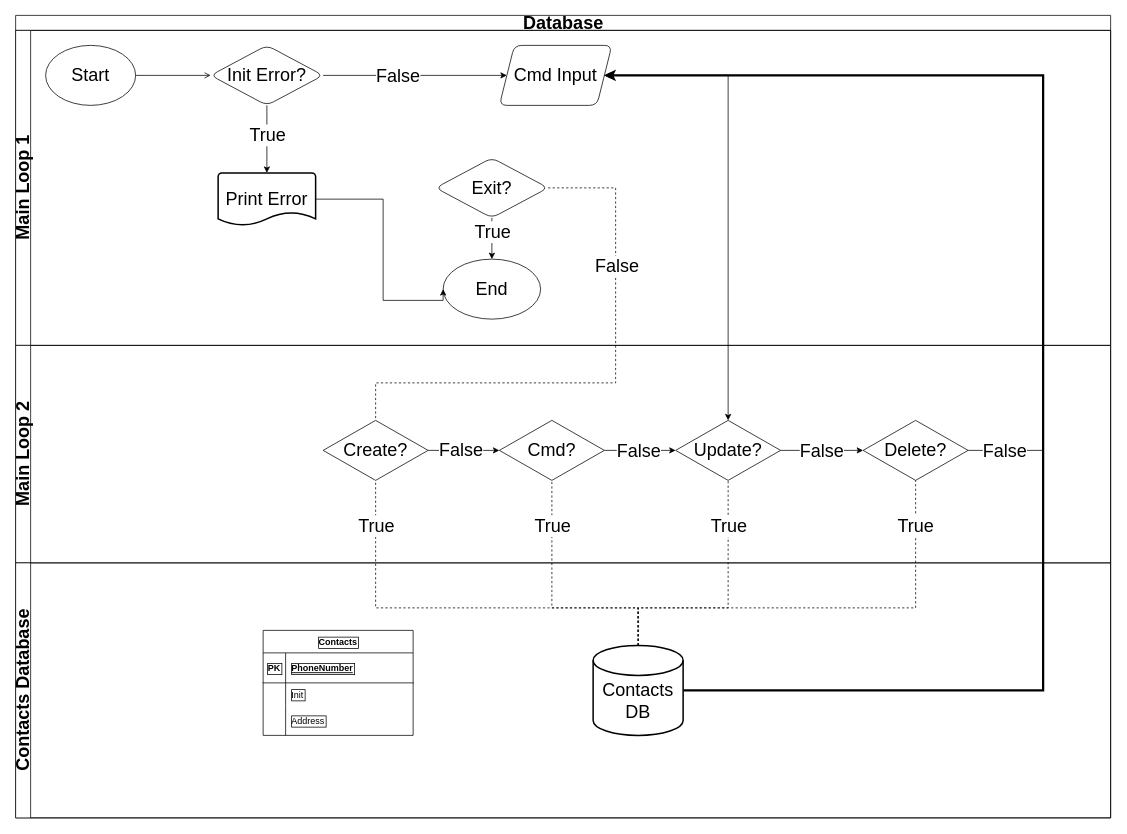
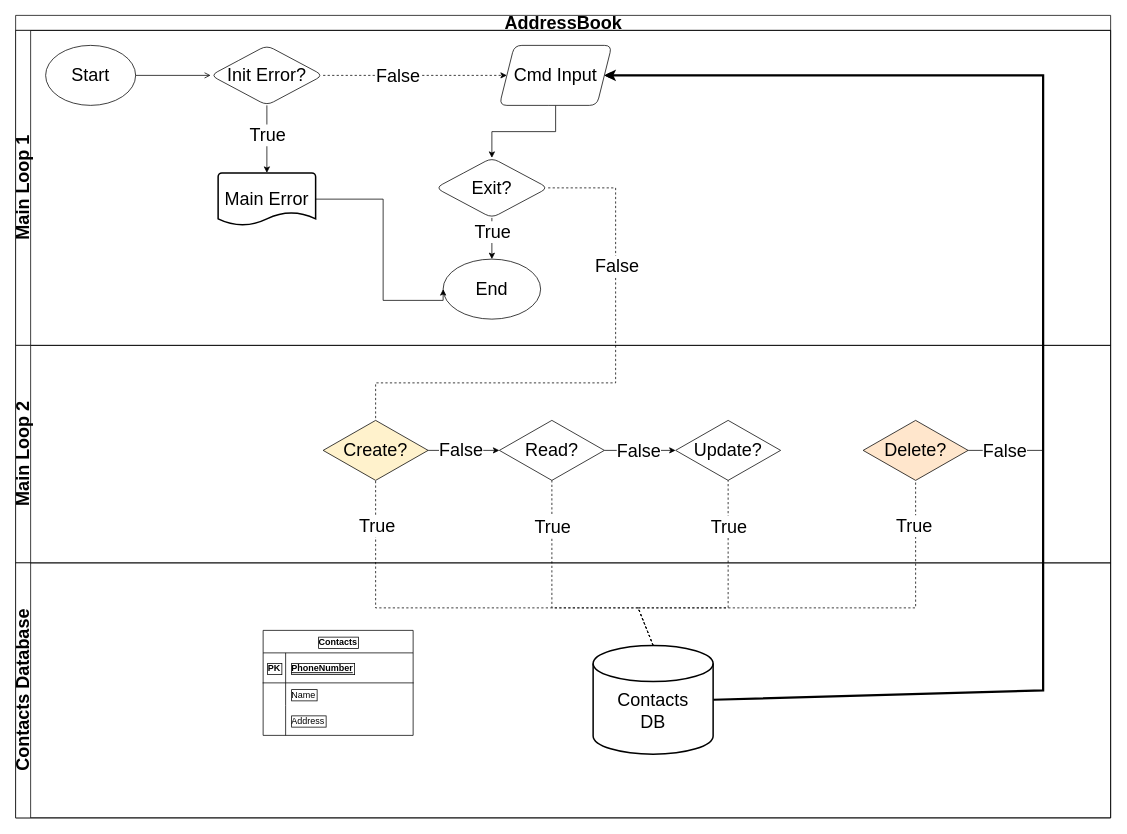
  <mxCell id="0" />
  <mxCell id="1" parent="0" />
- <mxCell id="2" value="Database" style="swimlane;childLayout=stackLayout;resizeParent=1;resizeParentMax=0;horizontal=1;startSize=20;horizontalStack=0;html=1;fontSize=24;" parent="1" vertex="1"><mxGeometry x="20" y="20" width="1460" height="1070" as="geometry" /></mxCell>
+ <mxCell id="2" value="AddressBook" style="swimlane;childLayout=stackLayout;resizeParent=1;resizeParentMax=0;horizontal=1;startSize=20;horizontalStack=0;html=1;fontSize=24;" parent="1" vertex="1"><mxGeometry x="20" y="20" width="1460" height="1070" as="geometry" /></mxCell>
  <mxCell id="3" value="Main Loop 1" style="swimlane;startSize=20;horizontal=0;html=1;fontSize=24;" parent="2" vertex="1"><mxGeometry y="20" width="1460" height="420" as="geometry" /></mxCell>
  <mxCell id="4" value="Start" style="ellipse;whiteSpace=wrap;html=1;fontSize=24;" parent="3" vertex="1"><mxGeometry x="40" y="20" width="120" height="80" as="geometry" /></mxCell>
  <mxCell id="5" value="" style="edgeStyle=orthogonalEdgeStyle;rounded=0;orthogonalLoop=1;jettySize=auto;html=1;fontSize=24;exitX=1;exitY=0.5;exitDx=0;exitDy=0;entryX=0;entryY=0.5;entryDx=0;entryDy=0;endArrow=open;" parent="3" source="4" target="8" edge="1"><mxGeometry relative="1" as="geometry"><mxPoint x="350" y="60" as="sourcePoint" /></mxGeometry></mxCell>
  <mxCell id="6" value="" style="edgeStyle=orthogonalEdgeStyle;rounded=0;orthogonalLoop=1;jettySize=auto;html=1;fontSize=24;entryX=0.5;entryY=0;entryDx=0;entryDy=0;entryPerimeter=0;" parent="3" source="8" target="16" edge="1"><mxGeometry relative="1" as="geometry" /></mxCell>
  <mxCell id="7" value="True" style="edgeLabel;html=1;align=center;verticalAlign=middle;resizable=0;points=[];fontSize=24;" parent="6" vertex="1" connectable="0"><mxGeometry x="-0.196" y="-1" relative="1" as="geometry"><mxPoint x="1" y="3" as="offset" /></mxGeometry></mxCell>
  <mxCell id="8" value="Init Error?" style="rhombus;whiteSpace=wrap;html=1;fontSize=24;rounded=1;" parent="3" vertex="1"><mxGeometry x="260" y="20" width="150" height="80" as="geometry" /></mxCell>
  <mxCell id="9" value="End" style="ellipse;whiteSpace=wrap;html=1;fontSize=24;" parent="3" vertex="1"><mxGeometry x="570" y="305" width="130" height="80" as="geometry" /></mxCell>
- <mxCell id="10" value="" style="edgeStyle=orthogonalEdgeStyle;rounded=0;orthogonalLoop=1;jettySize=auto;html=1;fontSize=24;" parent="3" source="11" target="29" edge="1"><mxGeometry relative="1" as="geometry" /></mxCell>
+ <mxCell id="10" value="" style="edgeStyle=orthogonalEdgeStyle;rounded=0;orthogonalLoop=1;jettySize=auto;html=1;fontSize=24;" parent="3" source="11" target="19" edge="1"><mxGeometry relative="1" as="geometry" /></mxCell>
  <mxCell id="11" value="Cmd Input" style="shape=parallelogram;perimeter=parallelogramPerimeter;whiteSpace=wrap;html=1;fixedSize=1;fontSize=24;rounded=1;" parent="3" vertex="1"><mxGeometry x="645" y="20" width="150" height="80" as="geometry" /></mxCell>
- <mxCell id="12" style="edgeStyle=orthogonalEdgeStyle;rounded=0;orthogonalLoop=1;jettySize=auto;html=1;entryX=0;entryY=0.5;entryDx=0;entryDy=0;fontSize=24;" parent="3" source="8" target="11" edge="1"><mxGeometry relative="1" as="geometry" /></mxCell>
+ <mxCell id="12" style="edgeStyle=orthogonalEdgeStyle;rounded=0;orthogonalLoop=1;jettySize=auto;html=1;entryX=0;entryY=0.5;entryDx=0;entryDy=0;fontSize=24;dashed=1;" parent="3" source="8" target="11" edge="1"><mxGeometry relative="1" as="geometry" /></mxCell>
  <mxCell id="13" value="False" style="edgeLabel;html=1;align=center;verticalAlign=middle;resizable=0;points=[];fontSize=24;" parent="12" vertex="1" connectable="0"><mxGeometry x="-0.193" y="1" relative="1" as="geometry"><mxPoint y="1" as="offset" /></mxGeometry></mxCell>
  <mxCell id="14" value="False" style="edgeLabel;html=1;align=center;verticalAlign=middle;resizable=0;points=[];fontSize=24;" parent="12" vertex="1" connectable="0"><mxGeometry x="-0.193" y="1" relative="1" as="geometry"><mxPoint y="1" as="offset" /></mxGeometry></mxCell>
  <mxCell id="15" style="edgeStyle=orthogonalEdgeStyle;rounded=0;orthogonalLoop=1;jettySize=auto;html=1;fontSize=24;entryX=0;entryY=0.5;entryDx=0;entryDy=0;exitX=1;exitY=0.5;exitDx=0;exitDy=0;exitPerimeter=0;" parent="3" source="16" target="9" edge="1"><mxGeometry relative="1" as="geometry"><mxPoint x="320" y="290" as="sourcePoint" /><mxPoint x="330" y="340" as="targetPoint" /><Array as="points"><mxPoint x="490" y="225" /><mxPoint x="490" y="360" /></Array></mxGeometry></mxCell>
- <mxCell id="16" value="Print Error" style="strokeWidth=2;html=1;shape=mxgraph.flowchart.document2;whiteSpace=wrap;size=0.25;fontSize=24;" parent="3" vertex="1"><mxGeometry x="270" y="190" width="130" height="70" as="geometry" /></mxCell>
+ <mxCell id="16" value="Main Error" style="strokeWidth=2;html=1;shape=mxgraph.flowchart.document2;whiteSpace=wrap;size=0.25;fontSize=24;" parent="3" vertex="1"><mxGeometry x="270" y="190" width="130" height="70" as="geometry" /></mxCell>
  <mxCell id="17" value="" style="edgeStyle=orthogonalEdgeStyle;rounded=0;orthogonalLoop=1;jettySize=auto;html=1;fontSize=24;entryX=0.5;entryY=0;entryDx=0;entryDy=0;" parent="3" source="19" target="9" edge="1"><mxGeometry relative="1" as="geometry" /></mxCell>
  <mxCell id="18" value="True" style="edgeLabel;html=1;align=center;verticalAlign=middle;resizable=0;points=[];fontSize=24;" parent="17" vertex="1" connectable="0"><mxGeometry x="0.005" y="1" relative="1" as="geometry"><mxPoint x="-1" y="-10" as="offset" /></mxGeometry></mxCell>
  <mxCell id="19" value="Exit?" style="rhombus;whiteSpace=wrap;html=1;fontSize=24;rounded=1;" parent="3" vertex="1"><mxGeometry x="560" y="170" width="150" height="80" as="geometry" /></mxCell>
  <mxCell id="20" value="Main Loop 2" style="swimlane;startSize=20;horizontal=0;html=1;fontSize=24;" parent="2" vertex="1"><mxGeometry y="440" width="1460" height="290" as="geometry" /></mxCell>
  <mxCell id="21" value="" style="edgeStyle=orthogonalEdgeStyle;rounded=0;orthogonalLoop=1;jettySize=auto;html=1;fontSize=24;" parent="20" source="23" target="26" edge="1"><mxGeometry relative="1" as="geometry" /></mxCell>
  <mxCell id="22" value="False" style="edgeLabel;html=1;align=center;verticalAlign=middle;resizable=0;points=[];fontSize=24;" parent="21" vertex="1" connectable="0"><mxGeometry x="-0.09" y="1" relative="1" as="geometry"><mxPoint as="offset" /></mxGeometry></mxCell>
- <mxCell id="23" value="Create?" style="rhombus;whiteSpace=wrap;html=1;fontSize=24;" parent="20" vertex="1"><mxGeometry x="410" y="100" width="140" height="80" as="geometry" /></mxCell>
+ <mxCell id="23" value="Create?" style="rhombus;whiteSpace=wrap;html=1;fontSize=24;fillColor=#fff2cc;" parent="20" vertex="1"><mxGeometry x="410" y="100" width="140" height="80" as="geometry" /></mxCell>
  <mxCell id="24" value="" style="edgeStyle=orthogonalEdgeStyle;rounded=0;orthogonalLoop=1;jettySize=auto;html=1;fontSize=24;" parent="20" source="26" target="29" edge="1"><mxGeometry relative="1" as="geometry" /></mxCell>
  <mxCell id="25" value="False" style="edgeLabel;html=1;align=center;verticalAlign=middle;resizable=0;points=[];fontSize=24;" parent="24" vertex="1" connectable="0"><mxGeometry x="-0.212" y="1" relative="1" as="geometry"><mxPoint x="8" y="1" as="offset" /></mxGeometry></mxCell>
- <mxCell id="26" value="Cmd?" style="rhombus;whiteSpace=wrap;html=1;fontSize=24;" parent="20" vertex="1"><mxGeometry x="645" y="100" width="140" height="80" as="geometry" /></mxCell>
- <mxCell id="27" value="" style="edgeStyle=orthogonalEdgeStyle;rounded=0;orthogonalLoop=1;jettySize=auto;html=1;fontSize=24;" parent="20" source="29" target="30" edge="1"><mxGeometry relative="1" as="geometry" /></mxCell>
- <mxCell id="28" value="False" style="edgeLabel;html=1;align=center;verticalAlign=middle;resizable=0;points=[];fontSize=24;" parent="27" vertex="1" connectable="0"><mxGeometry x="-0.198" y="2" relative="1" as="geometry"><mxPoint x="10" y="2" as="offset" /></mxGeometry></mxCell>
+ <mxCell id="26" value="Read?" style="rhombus;whiteSpace=wrap;html=1;fontSize=24;" parent="20" vertex="1"><mxGeometry x="645" y="100" width="140" height="80" as="geometry" /></mxCell>
  <mxCell id="29" value="Update?" style="rhombus;whiteSpace=wrap;html=1;fontSize=24;" parent="20" vertex="1"><mxGeometry x="880" y="100" width="140" height="80" as="geometry" /></mxCell>
- <mxCell id="30" value="Delete?" style="rhombus;whiteSpace=wrap;html=1;fontSize=24;" parent="20" vertex="1"><mxGeometry x="1130" y="100" width="140" height="80" as="geometry" /></mxCell>
+ <mxCell id="30" value="Delete?" style="rhombus;whiteSpace=wrap;html=1;fontSize=24;fillColor=#ffe6cc;" parent="20" vertex="1"><mxGeometry x="1130" y="100" width="140" height="80" as="geometry" /></mxCell>
  <mxCell id="31" value="" style="endArrow=none;dashed=1;html=1;rounded=0;fontSize=24;entryX=0.5;entryY=1;entryDx=0;entryDy=0;exitX=0.5;exitY=0;exitDx=0;exitDy=0;exitPerimeter=0;" parent="2" source="45" target="26" edge="1"><mxGeometry width="50" height="50" relative="1" as="geometry"><mxPoint x="715" y="730" as="sourcePoint" /><mxPoint x="510" y="650" as="targetPoint" /><Array as="points"><mxPoint x="830" y="790" /><mxPoint x="715" y="790" /></Array></mxGeometry></mxCell>
  <mxCell id="32" value="True" style="edgeLabel;html=1;align=center;verticalAlign=middle;resizable=0;points=[];fontSize=24;" parent="31" vertex="1" connectable="0"><mxGeometry x="0.142" y="1" relative="1" as="geometry"><mxPoint x="1" y="-84" as="offset" /></mxGeometry></mxCell>
  <mxCell id="33" value="" style="endArrow=none;dashed=1;html=1;rounded=0;fontSize=24;entryX=0.5;entryY=1;entryDx=0;entryDy=0;exitX=0.5;exitY=0;exitDx=0;exitDy=0;exitPerimeter=0;" parent="2" source="45" target="29" edge="1"><mxGeometry width="50" height="50" relative="1" as="geometry"><mxPoint x="950" y="730" as="sourcePoint" /><mxPoint x="500" y="640" as="targetPoint" /><Array as="points"><mxPoint x="830" y="790" /><mxPoint x="950" y="790" /></Array></mxGeometry></mxCell>
  <mxCell id="34" value="True" style="edgeLabel;html=1;align=center;verticalAlign=middle;resizable=0;points=[];fontSize=24;" parent="33" vertex="1" connectable="0"><mxGeometry x="0.115" relative="1" as="geometry"><mxPoint y="-90" as="offset" /></mxGeometry></mxCell>
  <mxCell id="35" value="" style="endArrow=none;dashed=1;html=1;rounded=0;fontSize=24;entryX=0.5;entryY=1;entryDx=0;entryDy=0;exitX=0.5;exitY=0;exitDx=0;exitDy=0;exitPerimeter=0;" parent="2" source="45" target="30" edge="1"><mxGeometry width="50" height="50" relative="1" as="geometry"><mxPoint x="1200" y="730" as="sourcePoint" /><mxPoint x="490" y="630" as="targetPoint" /><Array as="points"><mxPoint x="830" y="790" /><mxPoint x="1200" y="790" /><mxPoint x="1200" y="760" /><mxPoint x="1200" y="710" /></Array></mxGeometry></mxCell>
  <mxCell id="36" value="True" style="edgeLabel;html=1;align=center;verticalAlign=middle;resizable=0;points=[];fontSize=24;" parent="35" vertex="1" connectable="0"><mxGeometry x="0.197" y="-1" relative="1" as="geometry"><mxPoint x="66" y="-111" as="offset" /></mxGeometry></mxCell>
  <mxCell id="37" value="" style="endArrow=none;dashed=1;html=1;rounded=0;fontSize=24;entryX=0.5;entryY=1;entryDx=0;entryDy=0;exitX=0.5;exitY=0;exitDx=0;exitDy=0;exitPerimeter=0;" parent="2" source="45" target="23" edge="1"><mxGeometry width="50" height="50" relative="1" as="geometry"><mxPoint x="480" y="730" as="sourcePoint" /><mxPoint x="500" y="630" as="targetPoint" /><Array as="points"><mxPoint x="830" y="790" /><mxPoint x="480" y="790" /></Array></mxGeometry></mxCell>
  <mxCell id="38" value="True" style="edgeLabel;html=1;align=center;verticalAlign=middle;resizable=0;points=[];fontSize=24;" parent="37" vertex="1" connectable="0"><mxGeometry x="0.273" y="-5" relative="1" as="geometry"><mxPoint x="-37" y="-105" as="offset" /></mxGeometry></mxCell>
  <mxCell id="39" value="" style="endArrow=none;dashed=1;html=1;rounded=0;fontSize=24;exitX=1;exitY=0.5;exitDx=0;exitDy=0;entryX=0.5;entryY=0;entryDx=0;entryDy=0;" parent="2" source="19" target="23" edge="1"><mxGeometry width="50" height="50" relative="1" as="geometry"><mxPoint x="810" y="260" as="sourcePoint" /><mxPoint x="860" y="210" as="targetPoint" /><Array as="points"><mxPoint x="800" y="230" /><mxPoint x="800" y="490" /><mxPoint x="480" y="490" /></Array></mxGeometry></mxCell>
  <mxCell id="40" value="False" style="edgeLabel;html=1;align=center;verticalAlign=middle;resizable=0;points=[];fontSize=24;" parent="39" vertex="1" connectable="0"><mxGeometry x="-0.464" y="1" relative="1" as="geometry"><mxPoint y="1" as="offset" /></mxGeometry></mxCell>
  <mxCell id="41" value="" style="endArrow=classic;html=1;rounded=0;fontSize=24;exitX=1;exitY=0.5;exitDx=0;exitDy=0;exitPerimeter=0;entryX=1;entryY=0.5;entryDx=0;entryDy=0;strokeWidth=3;" parent="2" source="45" target="11" edge="1"><mxGeometry width="50" height="50" relative="1" as="geometry"><mxPoint x="1110" y="930" as="sourcePoint" /><mxPoint x="1160" y="880" as="targetPoint" /><Array as="points"><mxPoint x="1370" y="900" /><mxPoint x="1370" y="80" /></Array></mxGeometry></mxCell>
  <mxCell id="42" value="" style="endArrow=classic;html=1;rounded=0;strokeWidth=1;fontSize=24;exitX=1;exitY=0.5;exitDx=0;exitDy=0;entryX=1;entryY=0.5;entryDx=0;entryDy=0;" parent="2" source="30" target="11" edge="1"><mxGeometry width="50" height="50" relative="1" as="geometry"><mxPoint x="1270" y="630" as="sourcePoint" /><mxPoint x="1320" y="580" as="targetPoint" /><Array as="points"><mxPoint x="1370" y="580" /><mxPoint x="1370" y="80" /></Array></mxGeometry></mxCell>
  <mxCell id="43" value="False" style="edgeLabel;html=1;align=center;verticalAlign=middle;resizable=0;points=[];fontSize=24;" parent="42" vertex="1" connectable="0"><mxGeometry x="-0.961" y="-2" relative="1" as="geometry"><mxPoint x="25" y="-2" as="offset" /></mxGeometry></mxCell>
  <mxCell id="44" value="Contacts Database" style="swimlane;startSize=20;horizontal=0;html=1;fontSize=24;" parent="2" vertex="1"><mxGeometry y="730" width="1460" height="340" as="geometry" /></mxCell>
- <mxCell id="45" value="&lt;br&gt;Contacts&lt;br&gt;DB" style="strokeWidth=2;html=1;shape=mxgraph.flowchart.database;whiteSpace=wrap;fontSize=24;" parent="44" vertex="1"><mxGeometry x="770" y="110" width="120" height="120" as="geometry" /></mxCell>
+ <mxCell id="45" value="&lt;br&gt;Contacts&lt;br&gt;DB" style="strokeWidth=2;html=1;shape=mxgraph.flowchart.database;whiteSpace=wrap;fontSize=24;" parent="44" vertex="1"><mxGeometry x="770" y="110" width="160" height="145" as="geometry" /></mxCell>
  <mxCell id="46" value="Contacts" style="shape=table;startSize=30;container=1;collapsible=1;childLayout=tableLayout;fixedRows=1;rowLines=0;fontStyle=1;align=center;resizeLast=1;labelBorderColor=#000000;" vertex="1" parent="44"><mxGeometry x="330" y="90" width="200" height="140" as="geometry" /></mxCell>
  <mxCell id="47" value="" style="shape=tableRow;horizontal=0;startSize=0;swimlaneHead=0;swimlaneBody=0;fillColor=none;collapsible=0;dropTarget=0;points=[[0,0.5],[1,0.5]];portConstraint=eastwest;top=0;left=0;right=0;bottom=1;labelBorderColor=#000000;" vertex="1" parent="46"><mxGeometry y="30" width="200" height="40" as="geometry" /></mxCell>
  <mxCell id="48" value="PK" style="shape=partialRectangle;connectable=0;fillColor=none;top=0;left=0;bottom=0;right=0;fontStyle=1;overflow=hidden;labelBorderColor=#000000;" vertex="1" parent="47"><mxGeometry width="30" height="40" as="geometry"><mxRectangle width="30" height="40" as="alternateBounds" /></mxGeometry></mxCell>
  <mxCell id="49" value="PhoneNumber" style="shape=partialRectangle;connectable=0;fillColor=none;top=0;left=0;bottom=0;right=0;align=left;spacingLeft=6;fontStyle=5;overflow=hidden;labelBorderColor=#000000;" vertex="1" parent="47"><mxGeometry x="30" width="170" height="40" as="geometry"><mxRectangle width="170" height="40" as="alternateBounds" /></mxGeometry></mxCell>
  <mxCell id="50" value="" style="shape=tableRow;horizontal=0;startSize=0;swimlaneHead=0;swimlaneBody=0;fillColor=none;collapsible=0;dropTarget=0;points=[[0,0.5],[1,0.5]];portConstraint=eastwest;top=0;left=0;right=0;bottom=0;labelBorderColor=#000000;" vertex="1" parent="46"><mxGeometry y="70" width="200" height="30" as="geometry" /></mxCell>
  <mxCell id="51" value="" style="shape=partialRectangle;connectable=0;fillColor=none;top=0;left=0;bottom=0;right=0;editable=1;overflow=hidden;labelBorderColor=#000000;" vertex="1" parent="50"><mxGeometry width="30" height="30" as="geometry"><mxRectangle width="30" height="30" as="alternateBounds" /></mxGeometry></mxCell>
- <mxCell id="52" value="Init" style="shape=partialRectangle;connectable=0;fillColor=none;top=0;left=0;bottom=0;right=0;align=left;spacingLeft=6;overflow=hidden;labelBorderColor=#000000;" vertex="1" parent="50"><mxGeometry x="30" width="170" height="30" as="geometry"><mxRectangle width="170" height="30" as="alternateBounds" /></mxGeometry></mxCell>
+ <mxCell id="52" value="Name" style="shape=partialRectangle;connectable=0;fillColor=none;top=0;left=0;bottom=0;right=0;align=left;spacingLeft=6;overflow=hidden;labelBorderColor=#000000;" vertex="1" parent="50"><mxGeometry x="30" width="170" height="30" as="geometry"><mxRectangle width="170" height="30" as="alternateBounds" /></mxGeometry></mxCell>
  <mxCell id="53" value="" style="shape=tableRow;horizontal=0;startSize=0;swimlaneHead=0;swimlaneBody=0;fillColor=none;collapsible=0;dropTarget=0;points=[[0,0.5],[1,0.5]];portConstraint=eastwest;top=0;left=0;right=0;bottom=0;labelBorderColor=#000000;" vertex="1" parent="46"><mxGeometry y="100" width="200" height="40" as="geometry" /></mxCell>
  <mxCell id="54" value="" style="shape=partialRectangle;connectable=0;fillColor=none;top=0;left=0;bottom=0;right=0;editable=1;overflow=hidden;labelBorderColor=#000000;" vertex="1" parent="53"><mxGeometry width="30" height="40" as="geometry"><mxRectangle width="30" height="40" as="alternateBounds" /></mxGeometry></mxCell>
  <mxCell id="55" value="Address" style="shape=partialRectangle;connectable=0;fillColor=none;top=0;left=0;bottom=0;right=0;align=left;spacingLeft=6;overflow=hidden;labelBorderColor=#000000;" vertex="1" parent="53"><mxGeometry x="30" width="170" height="40" as="geometry"><mxRectangle width="170" height="40" as="alternateBounds" /></mxGeometry></mxCell>
